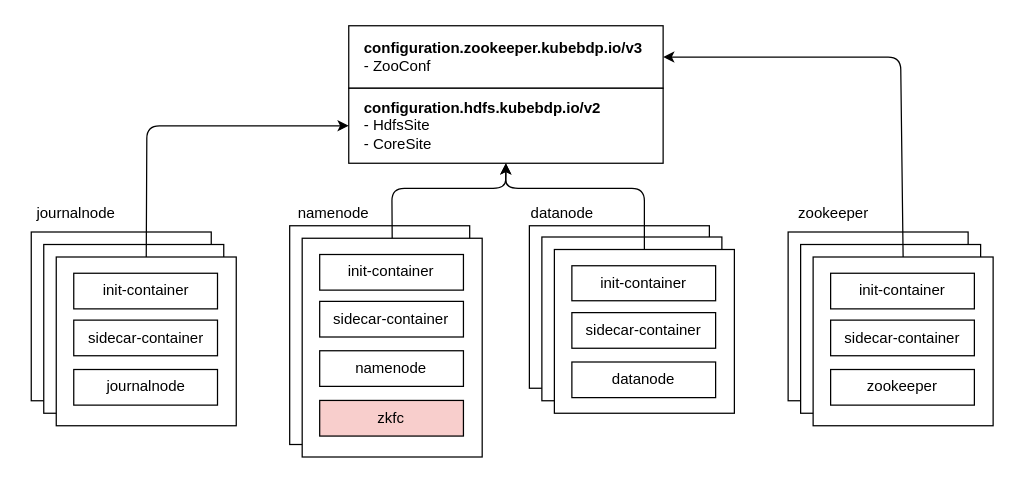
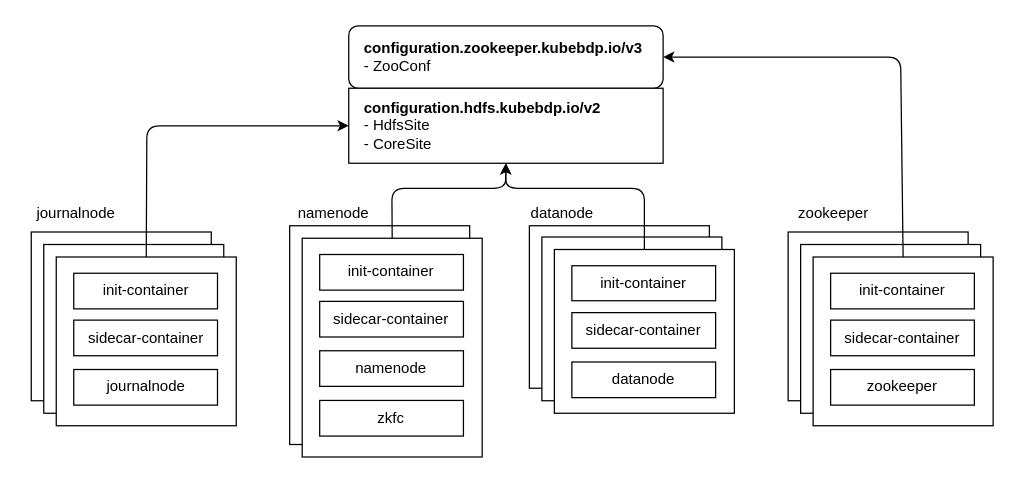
  <mxCell id="0" />
  <mxCell id="1" parent="0" />
  <mxCell id="2" value="" style="rounded=0;whiteSpace=wrap;html=1;align=center;" vertex="1" parent="1"><mxGeometry x="423" y="180" width="144" height="130" as="geometry" /></mxCell>
  <mxCell id="3" value="" style="rounded=0;whiteSpace=wrap;html=1;align=center;" vertex="1" parent="1"><mxGeometry x="433" y="189" width="144" height="131" as="geometry" /></mxCell>
  <mxCell id="4" value="" style="rounded=0;whiteSpace=wrap;html=1;align=center;" vertex="1" parent="1"><mxGeometry x="231.25" y="180" width="144" height="175" as="geometry" /></mxCell>
  <mxCell id="5" value="" style="rounded=0;whiteSpace=wrap;html=1;align=center;" vertex="1" parent="1"><mxGeometry x="24.5" y="185" width="144" height="135" as="geometry" /></mxCell>
  <mxCell id="6" value="" style="rounded=0;whiteSpace=wrap;html=1;align=center;" vertex="1" parent="1"><mxGeometry x="34.5" y="195" width="144" height="135" as="geometry" /></mxCell>
- <mxCell id="7" value="&lt;font&gt;&lt;span&gt;&lt;b&gt;configuration.zookeeper.kubebdp.io/v3&lt;/b&gt;&lt;br&gt;- ZooConf&lt;br&gt;&lt;/span&gt;&lt;/font&gt;" style="rounded=0;whiteSpace=wrap;html=1;align=left;spacingLeft=10;spacingRight=10;fontStyle=0;spacingTop=10;spacingBottom=10;fillColor=#FFFFFF;" vertex="1" parent="1"><mxGeometry x="278.5" y="20" width="251.5" height="50" as="geometry" /></mxCell>
+ <mxCell id="7" value="&lt;font&gt;&lt;span&gt;&lt;b&gt;configuration.zookeeper.kubebdp.io/v3&lt;/b&gt;&lt;br&gt;- ZooConf&lt;br&gt;&lt;/span&gt;&lt;/font&gt;" style="whiteSpace=wrap;html=1;align=left;spacingLeft=10;spacingRight=10;fontStyle=0;spacingTop=10;spacingBottom=10;fillColor=#FFFFFF;rounded=1;" vertex="1" parent="1"><mxGeometry x="278.5" y="20" width="251.5" height="50" as="geometry" /></mxCell>
  <mxCell id="8" value="&lt;font&gt;&lt;span&gt;&lt;b&gt;configuration.hdfs.kubebdp.io/v2&lt;/b&gt;&lt;br&gt;- HdfsSite&lt;br&gt;- CoreSite&lt;br&gt;&lt;/span&gt;&lt;/font&gt;" style="rounded=0;whiteSpace=wrap;html=1;align=left;spacingLeft=10;spacingRight=10;fontStyle=0;spacingTop=10;spacingBottom=10;fillColor=#FFFFFF;" vertex="1" parent="1"><mxGeometry x="278.5" y="70" width="251.5" height="60" as="geometry" /></mxCell>
  <mxCell id="9" value="" style="rounded=0;whiteSpace=wrap;html=1;align=center;" vertex="1" parent="1"><mxGeometry x="44.5" y="205" width="144" height="135" as="geometry" /></mxCell>
  <mxCell id="10" value="sidecar-container" style="rounded=0;whiteSpace=wrap;html=1;align=center;" vertex="1" parent="1"><mxGeometry x="58.5" y="255.5" width="115" height="28.5" as="geometry" /></mxCell>
  <mxCell id="11" value="journalnode" style="text;html=1;align=center;verticalAlign=middle;resizable=0;points=[];autosize=1;strokeColor=none;" vertex="1" parent="1"><mxGeometry x="20" y="160" width="80" height="20" as="geometry" /></mxCell>
  <mxCell id="12" value="init-container" style="rounded=0;whiteSpace=wrap;html=1;align=center;" vertex="1" parent="1"><mxGeometry x="58.5" y="218" width="115" height="28.5" as="geometry" /></mxCell>
  <mxCell id="13" value="journalnode" style="rounded=0;whiteSpace=wrap;html=1;align=center;" vertex="1" parent="1"><mxGeometry x="58.5" y="295" width="115" height="28.5" as="geometry" /></mxCell>
  <mxCell id="14" value="" style="rounded=0;whiteSpace=wrap;html=1;align=center;" vertex="1" parent="1"><mxGeometry x="241.25" y="190" width="144" height="175" as="geometry" /></mxCell>
  <mxCell id="15" value="sidecar-container" style="rounded=0;whiteSpace=wrap;html=1;align=center;" vertex="1" parent="1"><mxGeometry x="255.25" y="240.5" width="115" height="28.5" as="geometry" /></mxCell>
  <mxCell id="16" value="namenode" style="text;html=1;align=center;verticalAlign=middle;resizable=0;points=[];autosize=1;strokeColor=none;" vertex="1" parent="1"><mxGeometry x="230.75" y="160" width="70" height="20" as="geometry" /></mxCell>
  <mxCell id="17" value="init-container" style="rounded=0;whiteSpace=wrap;html=1;align=center;" vertex="1" parent="1"><mxGeometry x="255.25" y="203" width="115" height="28.5" as="geometry" /></mxCell>
  <mxCell id="18" value="namenode" style="rounded=0;whiteSpace=wrap;html=1;align=center;" vertex="1" parent="1"><mxGeometry x="255.25" y="280" width="115" height="28.5" as="geometry" /></mxCell>
- <mxCell id="19" value="zkfc" style="rounded=0;whiteSpace=wrap;html=1;align=center;fillColor=#f8cecc;" vertex="1" parent="1"><mxGeometry x="255.25" y="319.75" width="115" height="28.5" as="geometry" /></mxCell>
+ <mxCell id="19" value="zkfc" style="rounded=0;whiteSpace=wrap;html=1;align=center;" vertex="1" parent="1"><mxGeometry x="255.25" y="319.75" width="115" height="28.5" as="geometry" /></mxCell>
  <mxCell id="20" value="" style="rounded=0;whiteSpace=wrap;html=1;align=center;" vertex="1" parent="1"><mxGeometry x="443" y="199" width="144" height="131" as="geometry" /></mxCell>
  <mxCell id="21" value="sidecar-container" style="rounded=0;whiteSpace=wrap;html=1;align=center;" vertex="1" parent="1"><mxGeometry x="457" y="249.5" width="115" height="28.5" as="geometry" /></mxCell>
  <mxCell id="22" value="datanode" style="text;html=1;align=center;verticalAlign=middle;resizable=0;points=[];autosize=1;strokeColor=none;" vertex="1" parent="1"><mxGeometry x="413.5" y="160" width="70" height="20" as="geometry" /></mxCell>
  <mxCell id="23" value="init-container" style="rounded=0;whiteSpace=wrap;html=1;align=center;" vertex="1" parent="1"><mxGeometry x="457" y="212" width="115" height="28" as="geometry" /></mxCell>
  <mxCell id="24" value="datanode" style="rounded=0;whiteSpace=wrap;html=1;align=center;" vertex="1" parent="1"><mxGeometry x="457" y="289" width="115" height="28.5" as="geometry" /></mxCell>
  <mxCell id="25" value="" style="rounded=0;whiteSpace=wrap;html=1;align=center;" vertex="1" parent="1"><mxGeometry x="630" y="185" width="144" height="135" as="geometry" /></mxCell>
  <mxCell id="26" value="" style="rounded=0;whiteSpace=wrap;html=1;align=center;" vertex="1" parent="1"><mxGeometry x="640" y="195" width="144" height="135" as="geometry" /></mxCell>
  <mxCell id="27" value="" style="rounded=0;whiteSpace=wrap;html=1;align=center;" vertex="1" parent="1"><mxGeometry x="650" y="205" width="144" height="135" as="geometry" /></mxCell>
  <mxCell id="28" value="sidecar-container" style="rounded=0;whiteSpace=wrap;html=1;align=center;" vertex="1" parent="1"><mxGeometry x="664" y="255.5" width="115" height="28.5" as="geometry" /></mxCell>
  <mxCell id="29" value="zookeeper" style="text;html=1;align=center;verticalAlign=middle;resizable=0;points=[];autosize=1;strokeColor=none;" vertex="1" parent="1"><mxGeometry x="630.5" y="160" width="70" height="20" as="geometry" /></mxCell>
  <mxCell id="30" value="init-container" style="rounded=0;whiteSpace=wrap;html=1;align=center;" vertex="1" parent="1"><mxGeometry x="664" y="218" width="115" height="28.5" as="geometry" /></mxCell>
  <mxCell id="31" value="zookeeper" style="rounded=0;whiteSpace=wrap;html=1;align=center;" vertex="1" parent="1"><mxGeometry x="664" y="295" width="115" height="28.5" as="geometry" /></mxCell>
  <mxCell id="32" value="" style="endArrow=classic;html=1;fontColor=#000000;exitX=0.5;exitY=0;exitDx=0;exitDy=0;entryX=0;entryY=0.5;entryDx=0;entryDy=0;" edge="1" parent="1" source="9" target="8"><mxGeometry width="50" height="50" relative="1" as="geometry"><mxPoint x="206" y="200" as="sourcePoint" /><mxPoint x="250" y="100" as="targetPoint" /><Array as="points"><mxPoint x="117" y="100" /></Array></mxGeometry></mxCell>
  <mxCell id="33" value="" style="endArrow=classic;html=1;fontColor=#000000;exitX=0.5;exitY=0;exitDx=0;exitDy=0;entryX=1;entryY=0.5;entryDx=0;entryDy=0;" edge="1" parent="1" source="27" target="7"><mxGeometry width="50" height="50" relative="1" as="geometry"><mxPoint x="640" y="110" as="sourcePoint" /><mxPoint x="690" y="60" as="targetPoint" /><Array as="points"><mxPoint x="720" y="45" /></Array></mxGeometry></mxCell>
  <mxCell id="34" value="" style="endArrow=classic;html=1;fontColor=#000000;exitX=0.5;exitY=0;exitDx=0;exitDy=0;entryX=0.5;entryY=1;entryDx=0;entryDy=0;" edge="1" parent="1" source="14" target="8"><mxGeometry width="50" height="50" relative="1" as="geometry"><mxPoint x="170" y="470" as="sourcePoint" /><mxPoint x="412" y="130" as="targetPoint" /><Array as="points"><mxPoint x="313" y="150" /><mxPoint x="404" y="150" /></Array></mxGeometry></mxCell>
  <mxCell id="35" value="" style="endArrow=classic;html=1;fontColor=#000000;exitX=0.5;exitY=0;exitDx=0;exitDy=0;entryX=0.5;entryY=1;entryDx=0;entryDy=0;" edge="1" parent="1" source="20" target="8"><mxGeometry width="50" height="50" relative="1" as="geometry"><mxPoint x="360" y="470" as="sourcePoint" /><mxPoint x="410" y="420" as="targetPoint" /><Array as="points"><mxPoint x="515" y="150" /><mxPoint x="404" y="150" /></Array></mxGeometry></mxCell>
